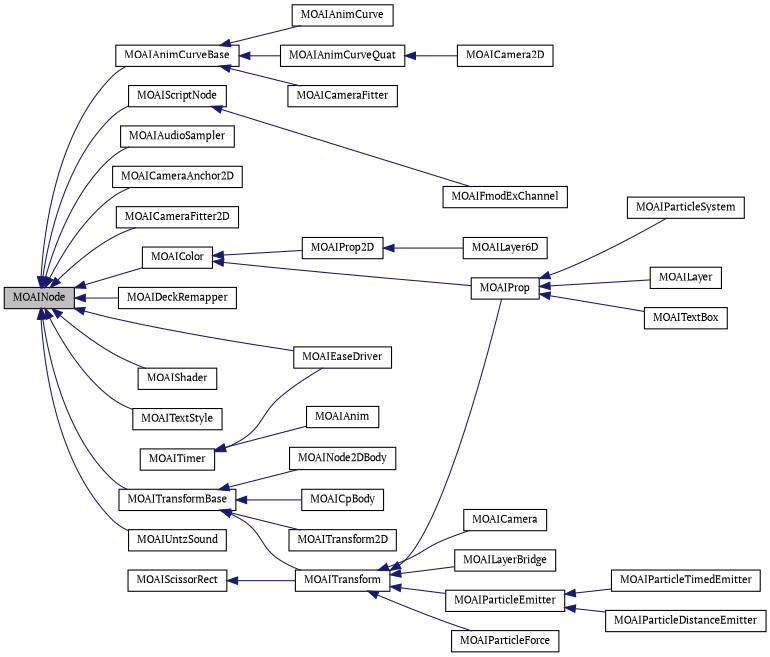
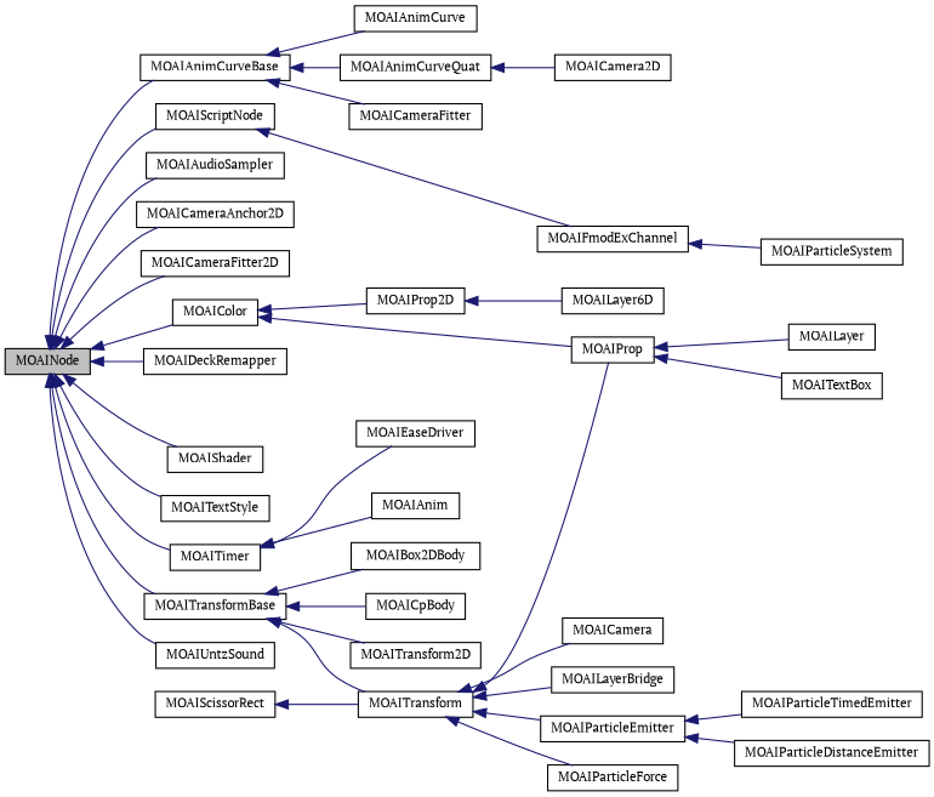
  digraph {
    fontname="PT Serif"
    rankdir=LR
    node [color=black fillcolor=white fontname="PT Serif" fontsize=10 shape=record style=filled]
    edge [color=midnightblue dir=back fontname="PT Serif" fontsize=10 labelfontname=FreeSans labelfontsize=10 style=solid]
    n1 [fillcolor=grey75 fontcolor=black height=0.2 label=MOAINode width=0.4]
    n2 [height=0.2 label=MOAIAnimCurveBase width=0.4]
    n3 [height=0.2 label=MOAIAudioSampler width=0.4]
    n4 [height=0.2 label=MOAICameraAnchor2D width=0.4]
    n5 [height=0.2 label=MOAICameraFitter2D width=0.4]
    n6 [height=0.2 label=MOAIColor width=0.4]
    n7 [height=0.2 label=MOAIDeckRemapper width=0.4]
    n8 [height=0.2 label=MOAIScriptNode width=0.4]
    n9 [height=0.2 label=MOAIShader width=0.4]
    n10 [height=0.2 label=MOAITextStyle width=0.4]
    n11 [height=0.2 label=MOAITimer width=0.4]
    n12 [height=0.2 label=MOAITransformBase width=0.4]
    n13 [height=0.2 label=MOAIUntzSound width=0.4]
    n14 [height=0.2 label=MOAIAnimCurve width=0.4]
    n15 [height=0.2 label=MOAIAnimCurveQuat width=0.4]
    n16 [height=0.2 label=MOAICameraFitter width=0.4]
    n17 [height=0.2 label=MOAIProp width=0.4]
    n18 [height=0.2 label=MOAIProp2D width=0.4]
    n19 [height=0.2 label=MOAIFmodExChannel width=0.4]
    n20 [height=0.2 label=MOAIAnim width=0.4]
    n21 [height=0.2 label=MOAIEaseDriver width=0.4]
-   n22 [height=0.2 label=MOAINode2DBody width=0.4]
+   n22 [height=0.2 label=MOAIBox2DBody width=0.4]
    n23 [height=0.2 label=MOAICpBody width=0.4]
    n24 [height=0.2 label=MOAITransform width=0.4]
    n25 [height=0.2 label=MOAITransform2D width=0.4]
    n26 [height=0.2 label=MOAICamera2D width=0.4]
    n27 [height=0.2 label=MOAILayer width=0.4]
    n28 [height=0.2 label=MOAIParticleSystem width=0.4]
    n29 [height=0.2 label=MOAITextBox width=0.4]
    n30 [height=0.2 label=MOAILayer6D width=0.4]
    n31 [height=0.2 label=MOAICamera width=0.4]
    n32 [height=0.2 label=MOAILayerBridge width=0.4]
    n33 [height=0.2 label=MOAIParticleEmitter width=0.4]
    n34 [height=0.2 label=MOAIParticleForce width=0.4]
    n35 [height=0.2 label=MOAIParticleDistanceEmitter width=0.4]
    n36 [height=0.2 label=MOAIParticleTimedEmitter width=0.4]
    n37 [height=0.2 label=MOAIScissorRect width=0.4]
    n1 -> n2
    n1 -> n3
    n1 -> n4
    n1 -> n5
    n1 -> n6
    n1 -> n7
    n1 -> n8
    n1 -> n9
    n1 -> n10
-   n1 -> n21
+   n1 -> n11
    n1 -> n12
    n1 -> n13
    n2 -> n14
    n2 -> n15
    n2 -> n16
    n6 -> n17
    n6 -> n18
    n8 -> n19
    n11 -> n20
    n11 -> n21
    n12 -> n22
    n12 -> n23
    n12 -> n24
    n12 -> n25
    n15 -> n26
    n17 -> n27
-   n17 -> n28
+   n19 -> n28
    n17 -> n29
    n18 -> n30
    n24 -> n17
    n24 -> n31
    n24 -> n32
    n24 -> n33
    n24 -> n34
    n33 -> n35
    n33 -> n36
    n37 -> n24
  }
